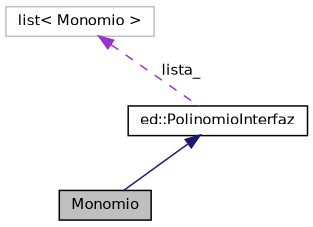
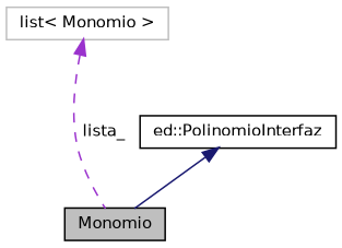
  digraph {
    node [color=black fillcolor=white fontname=Helvetica fontsize=10 shape=record style=filled]
    edge [dir=back fontname=Helvetica fontsize=10 labelfontname=Helvetica labelfontsize=10]
    n1 [fillcolor=grey75 fontcolor=black height=0.2 label=Monomio width=0.4]
    n2 [height=0.2 label="ed::PolinomioInterfaz" width=0.4]
    n3 [color=grey75 height=0.2 label="list\< Monomio \>" width=0.4]
    n2 -> n1 [color=midnightblue style=solid]
-   n3 -> n2 [color=darkorchid3 label=" lista_" style=dashed]
+   n3 -> n1 [color=darkorchid3 label=" lista_" style=dashed]
  }
